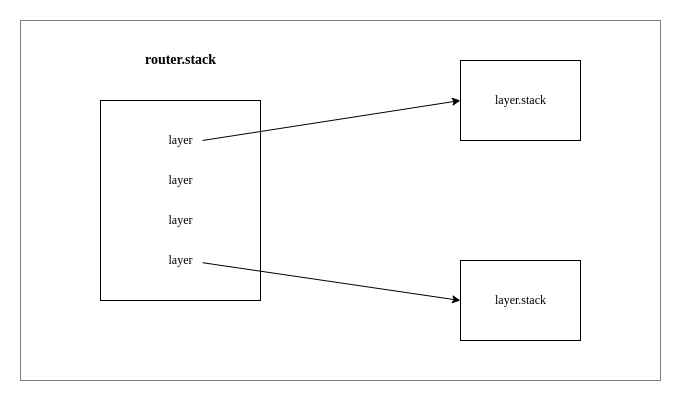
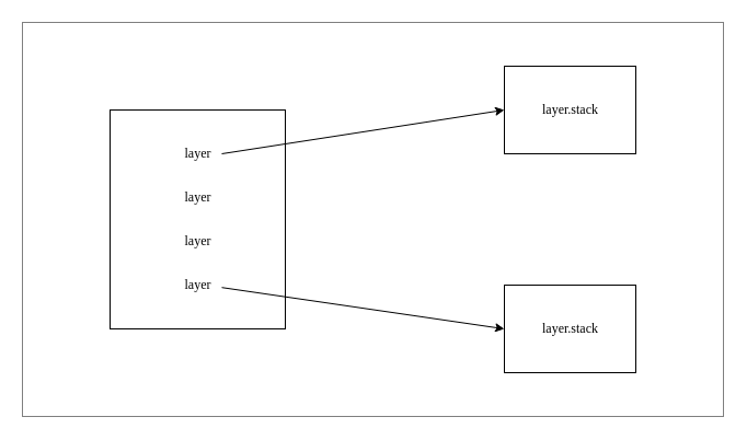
  <mxCell id="0" />
  <mxCell id="1" parent="0" />
  <mxCell id="2" value="" style="rounded=0;whiteSpace=wrap;html=1;opacity=50;" vertex="1" parent="1"><mxGeometry x="20" y="20" width="640" height="360" as="geometry" /></mxCell>
  <mxCell id="3" value="" style="rounded=0;whiteSpace=wrap;html=1;" vertex="1" parent="1"><mxGeometry x="100" y="100" width="160" height="200" as="geometry" /></mxCell>
  <mxCell id="4" value="layer" style="text;html=1;align=center;verticalAlign=middle;resizable=0;points=[];autosize=1;fontFamily=Comic Sans MS;" vertex="1" parent="1"><mxGeometry x="160" y="130" width="40" height="20" as="geometry" /></mxCell>
  <mxCell id="5" value="layer" style="text;html=1;align=center;verticalAlign=middle;resizable=0;points=[];autosize=1;fontFamily=Comic Sans MS;" vertex="1" parent="1"><mxGeometry x="160" y="170" width="40" height="20" as="geometry" /></mxCell>
  <mxCell id="6" value="layer" style="text;html=1;align=center;verticalAlign=middle;resizable=0;points=[];autosize=1;fontFamily=Comic Sans MS;" vertex="1" parent="1"><mxGeometry x="160" y="210" width="40" height="20" as="geometry" /></mxCell>
  <mxCell id="7" value="layer" style="text;html=1;align=center;verticalAlign=middle;resizable=0;points=[];autosize=1;fontFamily=Comic Sans MS;" vertex="1" parent="1"><mxGeometry x="160" y="250" width="40" height="20" as="geometry" /></mxCell>
  <mxCell id="8" value="" style="rounded=0;whiteSpace=wrap;html=1;" vertex="1" parent="1"><mxGeometry x="460" y="60" width="120" height="80" as="geometry" /></mxCell>
  <mxCell id="9" value="" style="rounded=0;whiteSpace=wrap;html=1;" vertex="1" parent="1"><mxGeometry x="460" y="260" width="120" height="80" as="geometry" /></mxCell>
  <mxCell id="10" value="" style="endArrow=classic;html=1;entryX=0;entryY=0.5;entryDx=0;entryDy=0;" edge="1" parent="1" target="8"><mxGeometry width="50" height="50" relative="1" as="geometry"><mxPoint x="202" y="140" as="sourcePoint" /><mxPoint x="420" y="140" as="targetPoint" /></mxGeometry></mxCell>
  <mxCell id="11" value="" style="endArrow=classic;html=1;exitX=1.05;exitY=0.61;exitDx=0;exitDy=0;exitPerimeter=0;entryX=0;entryY=0.5;entryDx=0;entryDy=0;" edge="1" parent="1" source="7" target="9"><mxGeometry width="50" height="50" relative="1" as="geometry"><mxPoint x="370" y="190" as="sourcePoint" /><mxPoint x="420" y="140" as="targetPoint" /></mxGeometry></mxCell>
  <mxCell id="12" value="layer.stack&lt;br&gt;" style="text;html=1;align=center;verticalAlign=middle;resizable=0;points=[];autosize=1;fontFamily=Comic Sans MS;" vertex="1" parent="1"><mxGeometry x="480" y="90" width="80" height="20" as="geometry" /></mxCell>
  <mxCell id="13" value="layer.stack" style="text;html=1;align=center;verticalAlign=middle;resizable=0;points=[];autosize=1;fontFamily=Comic Sans MS;" vertex="1" parent="1"><mxGeometry x="480" y="290" width="80" height="20" as="geometry" /></mxCell>
- <mxCell id="14" value="router.stack" style="text;html=1;align=center;verticalAlign=middle;resizable=0;points=[];autosize=1;fontSize=14;fontFamily=Comic Sans MS;fontStyle=1" vertex="1" parent="1"><mxGeometry x="130" y="50" width="100" height="20" as="geometry" /></mxCell>
